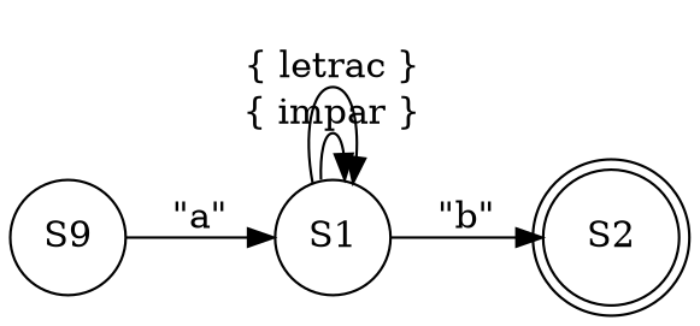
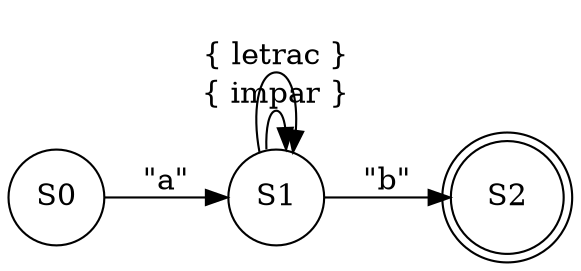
  digraph {
    rankdir=LR
    node [shape=circle]
-   S0 [label=S9]
+   S0
    S1
    S2 [shape=doublecircle]
    S0 -> S1 [label="\"a\""]
    S1 -> S1 [label="\{ impar \}"]
    S1 -> S1 [label="\{ letrac \}"]
    S1 -> S2 [label="\"b\""]
  }
